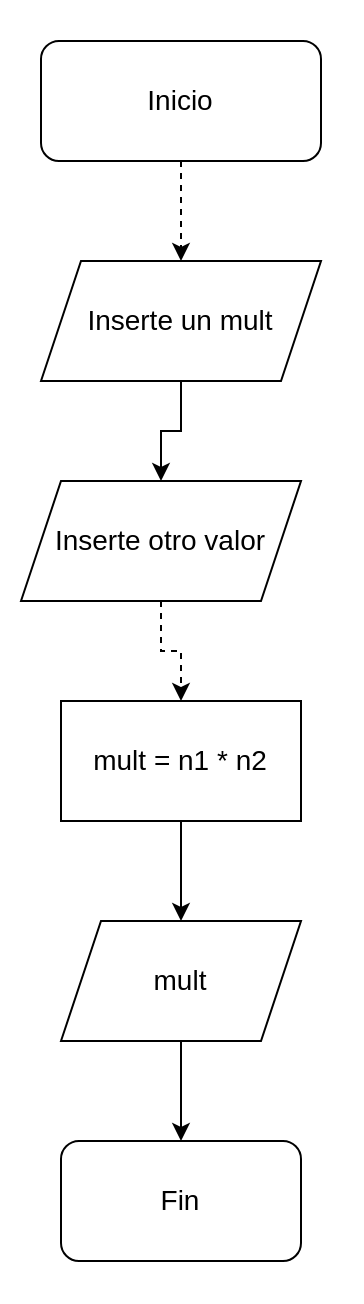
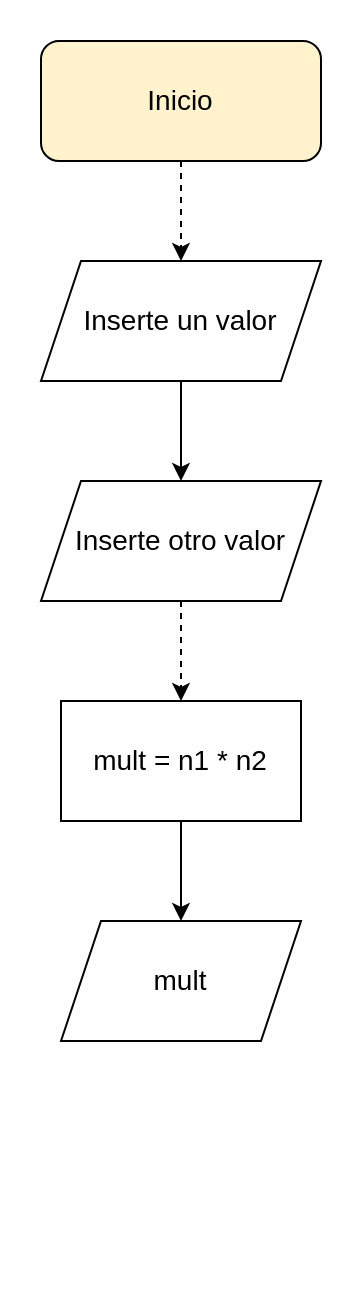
  <mxCell id="0" />
  <mxCell id="1" parent="0" />
- <mxCell id="2" value="&lt;div&gt;Inicio&lt;/div&gt;" style="rounded=1;whiteSpace=wrap;html=1;glass=0;fontSize=14;" parent="1" vertex="1"><mxGeometry x="20" y="20" width="140" height="60" as="geometry" /></mxCell>
+ <mxCell id="2" value="&lt;div&gt;Inicio&lt;/div&gt;" style="rounded=1;whiteSpace=wrap;html=1;glass=0;fontSize=14;fillColor=#fff2cc;" parent="1" vertex="1"><mxGeometry x="20" y="20" width="140" height="60" as="geometry" /></mxCell>
  <mxCell id="3" value="" style="endArrow=classic;html=1;rounded=0;exitX=0.5;exitY=1;exitDx=0;exitDy=0;entryX=0.5;entryY=0;entryDx=0;entryDy=0;fontSize=14;dashed=1;" parent="1" source="2" target="5" edge="1"><mxGeometry width="50" height="50" relative="1" as="geometry"><mxPoint x="90" y="180" as="sourcePoint" /><mxPoint x="80" y="130" as="targetPoint" /></mxGeometry></mxCell>
  <mxCell id="4" style="edgeStyle=orthogonalEdgeStyle;rounded=0;orthogonalLoop=1;jettySize=auto;html=1;entryX=0.5;entryY=0;entryDx=0;entryDy=0;fontSize=14;" edge="1" parent="1" source="5" target="7"><mxGeometry relative="1" as="geometry" /></mxCell>
- <mxCell id="5" value="Inserte un mult" style="shape=parallelogram;perimeter=parallelogramPerimeter;whiteSpace=wrap;html=1;fixedSize=1;gradientColor=none;strokeColor=default;rounded=0;fontSize=14;" parent="1" vertex="1"><mxGeometry x="20" y="130" width="140" height="60" as="geometry" /></mxCell>
+ <mxCell id="5" value="Inserte un valor" style="shape=parallelogram;perimeter=parallelogramPerimeter;whiteSpace=wrap;html=1;fixedSize=1;gradientColor=none;strokeColor=default;rounded=0;fontSize=14;" parent="1" vertex="1"><mxGeometry x="20" y="130" width="140" height="60" as="geometry" /></mxCell>
  <mxCell id="6" style="edgeStyle=orthogonalEdgeStyle;rounded=0;orthogonalLoop=1;jettySize=auto;html=1;exitX=0.5;exitY=1;exitDx=0;exitDy=0;entryX=0.5;entryY=0;entryDx=0;entryDy=0;fontSize=14;dashed=1;" edge="1" parent="1" source="7" target="9"><mxGeometry relative="1" as="geometry" /></mxCell>
- <mxCell id="7" value="Inserte otro valor" style="shape=parallelogram;perimeter=parallelogramPerimeter;whiteSpace=wrap;html=1;fixedSize=1;gradientColor=none;strokeColor=default;rounded=0;fontSize=14;" vertex="1" parent="1"><mxGeometry x="10" y="240" width="140" height="60" as="geometry" /></mxCell>
+ <mxCell id="7" value="Inserte otro valor" style="shape=parallelogram;perimeter=parallelogramPerimeter;whiteSpace=wrap;html=1;fixedSize=1;gradientColor=none;strokeColor=default;rounded=0;fontSize=14;" vertex="1" parent="1"><mxGeometry x="20" y="240" width="140" height="60" as="geometry" /></mxCell>
  <mxCell id="8" style="edgeStyle=orthogonalEdgeStyle;rounded=0;orthogonalLoop=1;jettySize=auto;html=1;exitX=0.5;exitY=1;exitDx=0;exitDy=0;entryX=0.5;entryY=0;entryDx=0;entryDy=0;fontSize=14;" edge="1" parent="1" source="9" target="11"><mxGeometry relative="1" as="geometry" /></mxCell>
  <mxCell id="9" value="mult = n1 * n2" style="rounded=0;whiteSpace=wrap;html=1;fontSize=14;" vertex="1" parent="1"><mxGeometry x="30" y="350" width="120" height="60" as="geometry" /></mxCell>
- <mxCell id="10" style="edgeStyle=orthogonalEdgeStyle;rounded=0;orthogonalLoop=1;jettySize=auto;html=1;exitX=0.5;exitY=1;exitDx=0;exitDy=0;entryX=0.5;entryY=0;entryDx=0;entryDy=0;fontSize=14;" edge="1" parent="1" source="11" target="12"><mxGeometry relative="1" as="geometry" /></mxCell>
  <mxCell id="11" value="mult" style="shape=parallelogram;perimeter=parallelogramPerimeter;whiteSpace=wrap;html=1;fixedSize=1;fontSize=14;" vertex="1" parent="1"><mxGeometry x="30" y="460" width="120" height="60" as="geometry" /></mxCell>
- <mxCell id="12" value="Fin" style="rounded=1;whiteSpace=wrap;html=1;fontSize=14;" vertex="1" parent="1"><mxGeometry x="30" y="570" width="120" height="60" as="geometry" /></mxCell>
